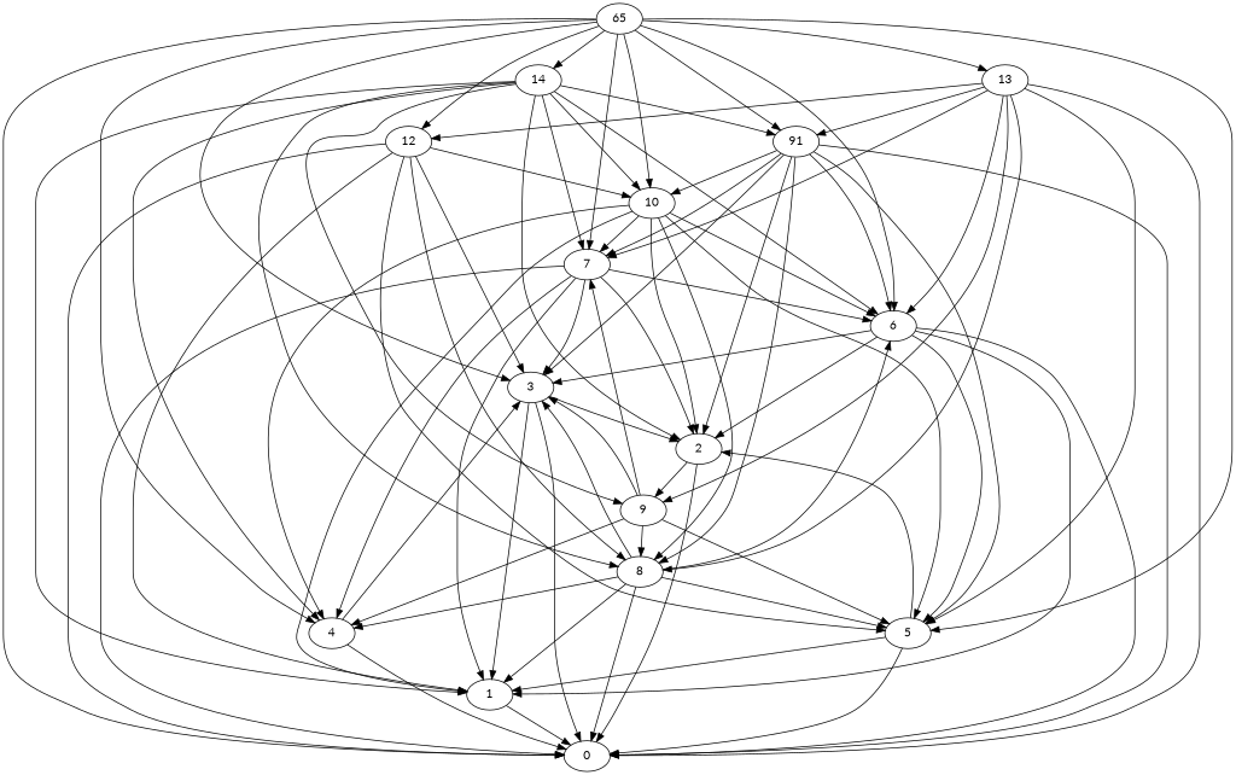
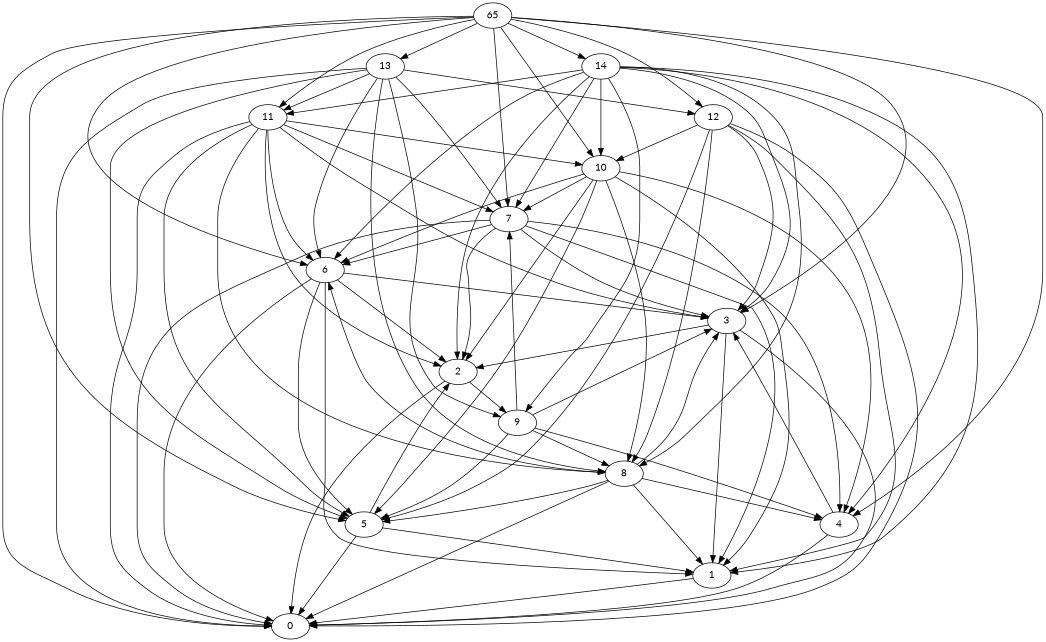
  digraph {
    fontname=Lato
    node [Weight=10 fontname=Lato]
    edge [Weight=21 fontname=Lato]
    n1 [Weight=3 label=65]
    14 [Weight=8]
    13 [Weight=8]
-   11 [Weight=6 label=91]
+   11 [Weight=6]
    12 [Weight=4]
    10 [Weight=3]
    7
    6
    4 [Weight=7]
    3
    5 [Weight=9]
    0
    9
    8 [Weight=5]
    2
    1 [Weight=2]
    n1 -> 14
    n1 -> 13 [Weight=12]
    n1 -> 11 [Weight=12]
    n1 -> 12 [Weight=5]
    n1 -> 10 [Weight=5]
    n1 -> 7 [Weight=12]
    n1 -> 6 [Weight=23]
    n1 -> 4 [Weight=18]
    n1 -> 3
    n1 -> 5 [Weight=5]
    n1 -> 0 [Weight=14]
    14 -> 11 [Weight=23]
    14 -> 10 [Weight=16]
    14 -> 7 [Weight=7]
    14 -> 6 [Weight=7]
    14 -> 4
+   14 -> 3 [Weight=12]
    14 -> 9
    14 -> 8 [Weight=7]
    14 -> 2 [Weight=12]
    14 -> 1 [Weight=14]
    13 -> 11 [Weight=9]
    13 -> 12 [Weight=16]
    13 -> 7 [Weight=12]
    13 -> 6 [Weight=16]
    13 -> 5 [Weight=16]
    13 -> 0 [Weight=7]
    13 -> 9 [Weight=23]
    13 -> 8 [Weight=14]
    11 -> 10
    11 -> 7 [Weight=5]
    11 -> 6 [Weight=5]
    11 -> 3 [Weight=14]
    11 -> 5 [Weight=18]
    11 -> 0 [Weight=12]
    11 -> 8
    11 -> 2 [Weight=16]
    12 -> 10 [Weight=12]
    12 -> 3 [Weight=12]
    12 -> 5 [Weight=9]
    12 -> 0 [Weight=5]
    12 -> 8 [Weight=12]
    12 -> 1 [Weight=18]
    10 -> 7 [Weight=5]
    10 -> 6 [Weight=16]
    10 -> 4 [Weight=16]
    10 -> 5 [Weight=18]
    10 -> 8
    10 -> 2 [Weight=14]
    10 -> 1 [Weight=9]
    7 -> 6 [Weight=9]
    7 -> 4 [Weight=7]
    7 -> 3 [Weight=14]
    7 -> 0 [Weight=5]
    7 -> 2 [Weight=7]
    7 -> 1 [Weight=14]
    6 -> 3
    6 -> 5 [Weight=7]
    6 -> 0 [Weight=16]
    6 -> 2 [Weight=16]
    6 -> 1 [Weight=7]
    4 -> 3
    4 -> 0 [Weight=23]
    3 -> 0 [Weight=7]
    3 -> 2 [Weight=18]
    3 -> 1 [Weight=23]
    5 -> 0
    5 -> 2 [Weight=14]
    5 -> 1 [Weight=14]
    9 -> 7 [Weight=14]
    9 -> 4
    9 -> 3 [Weight=16]
    9 -> 5 [Weight=9]
    9 -> 8 [Weight=5]
    8 -> 6 [Weight=9]
    8 -> 4 [Weight=16]
    8 -> 3 [Weight=5]
    8 -> 5 [Weight=14]
    8 -> 0 [Weight=23]
    8 -> 1 [Weight=16]
    2 -> 0
    2 -> 9 [Weight=7]
    1 -> 0 [Weight=12]
  }
